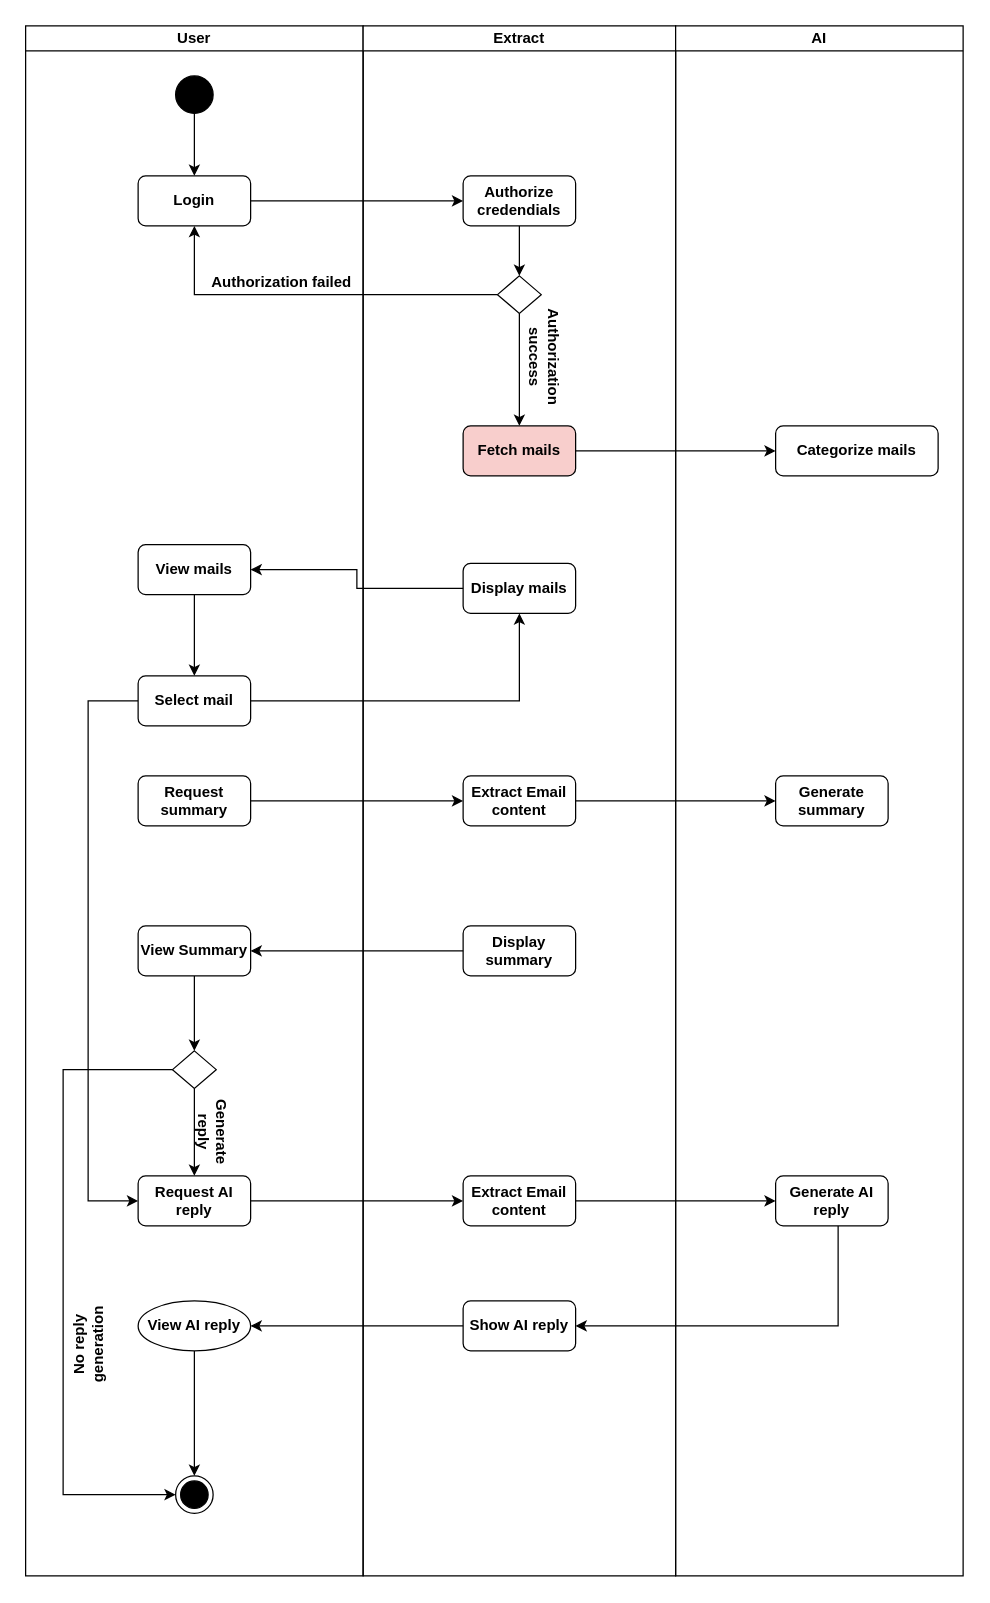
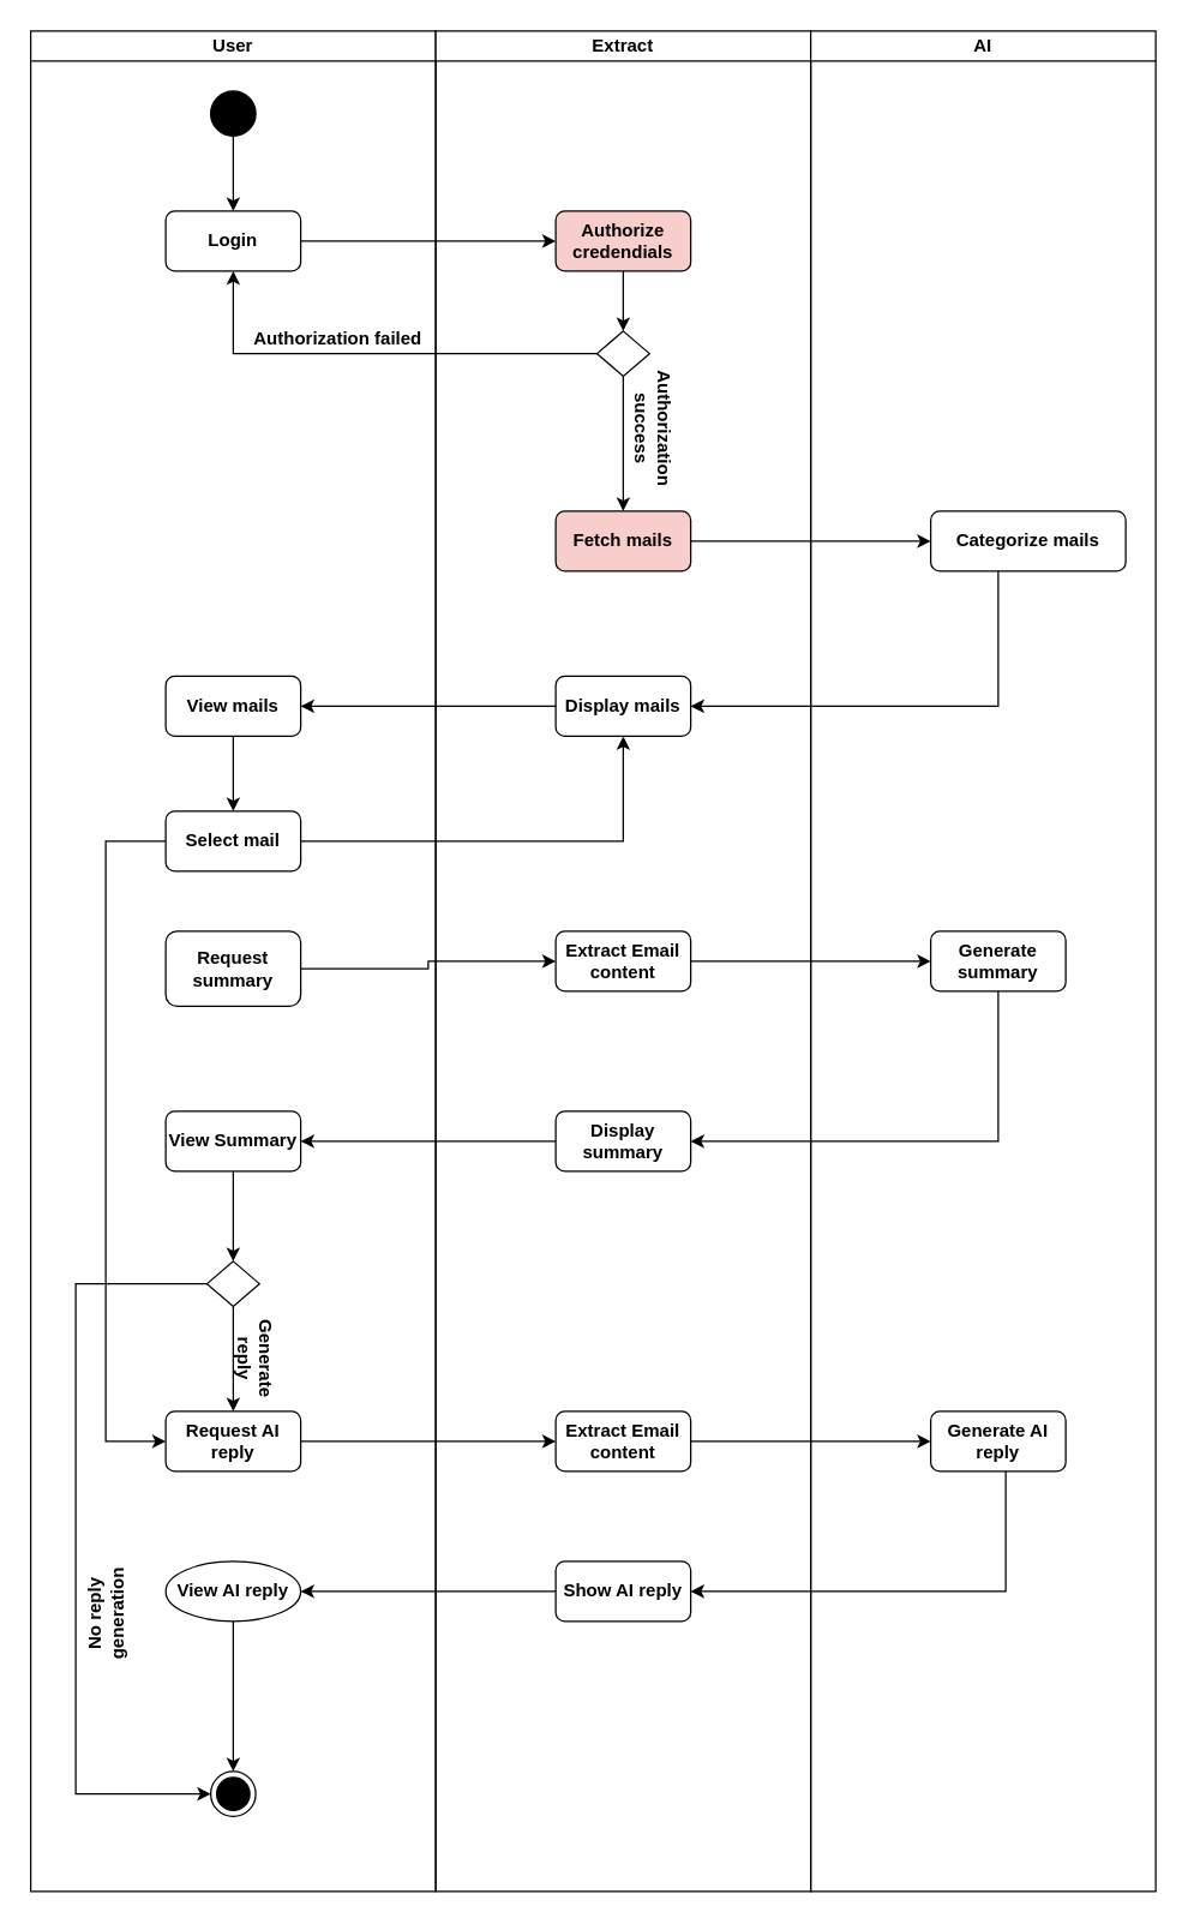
  <mxCell id="0" />
  <mxCell id="1" parent="0" />
  <mxCell id="2" value="&lt;b&gt;User&lt;/b&gt;" style="swimlane;startSize=20;whiteSpace=wrap;html=1;fontStyle=0" parent="1" vertex="1"><mxGeometry x="20" y="20" width="270" height="1240" as="geometry" /></mxCell>
  <mxCell id="3" style="edgeStyle=orthogonalEdgeStyle;rounded=0;orthogonalLoop=1;jettySize=auto;html=1;exitX=0.5;exitY=1;exitDx=0;exitDy=0;entryX=0.5;entryY=0;entryDx=0;entryDy=0;" parent="2" source="4" target="5" edge="1"><mxGeometry relative="1" as="geometry" /></mxCell>
  <mxCell id="4" value="" style="ellipse;fillColor=strokeColor;html=1;fontStyle=0" parent="2" vertex="1"><mxGeometry x="120" y="40" width="30" height="30" as="geometry" /></mxCell>
  <mxCell id="5" value="Login" style="rounded=1;whiteSpace=wrap;html=1;fontStyle=1" parent="2" vertex="1"><mxGeometry x="90" y="120" width="90" height="40" as="geometry" /></mxCell>
  <mxCell id="6" value="Authorization failed" style="text;html=1;align=center;verticalAlign=middle;whiteSpace=wrap;rounded=0;fontStyle=1" parent="2" vertex="1"><mxGeometry x="130" y="190" width="150" height="30" as="geometry" /></mxCell>
  <mxCell id="7" style="edgeStyle=orthogonalEdgeStyle;rounded=0;orthogonalLoop=1;jettySize=auto;html=1;entryX=0.5;entryY=0;entryDx=0;entryDy=0;fontStyle=0" parent="2" source="8" target="11" edge="1"><mxGeometry relative="1" as="geometry" /></mxCell>
- <mxCell id="8" value="View mails" style="rounded=1;whiteSpace=wrap;html=1;fontStyle=1" parent="2" vertex="1"><mxGeometry x="90" y="415" width="90" height="40" as="geometry" /></mxCell>
+ <mxCell id="8" value="View mails" style="rounded=1;whiteSpace=wrap;html=1;fontStyle=1" parent="2" vertex="1"><mxGeometry x="90" y="430" width="90" height="40" as="geometry" /></mxCell>
  <mxCell id="9" value="" style="edgeStyle=orthogonalEdgeStyle;rounded=0;orthogonalLoop=1;jettySize=auto;html=1;" parent="2" source="11" target="31" edge="1"><mxGeometry relative="1" as="geometry" /></mxCell>
  <mxCell id="10" style="edgeStyle=orthogonalEdgeStyle;rounded=0;orthogonalLoop=1;jettySize=auto;html=1;entryX=0;entryY=0.5;entryDx=0;entryDy=0;" parent="2" source="11" target="15" edge="1"><mxGeometry relative="1" as="geometry"><Array as="points"><mxPoint x="50" y="540" /><mxPoint x="50" y="940" /></Array></mxGeometry></mxCell>
  <mxCell id="11" value="Select mail" style="rounded=1;whiteSpace=wrap;html=1;fontStyle=1" parent="2" vertex="1"><mxGeometry x="90" y="520" width="90" height="40" as="geometry" /></mxCell>
- <mxCell id="12" value="Request summary" style="rounded=1;whiteSpace=wrap;html=1;fontStyle=1" parent="2" vertex="1"><mxGeometry x="90" y="600" width="90" height="40" as="geometry" /></mxCell>
+ <mxCell id="12" value="Request summary" style="rounded=1;whiteSpace=wrap;html=1;fontStyle=1" parent="2" vertex="1"><mxGeometry x="90" y="600" width="90" height="50" as="geometry" /></mxCell>
  <mxCell id="13" style="edgeStyle=orthogonalEdgeStyle;rounded=0;orthogonalLoop=1;jettySize=auto;html=1;" parent="2" source="14" target="20" edge="1"><mxGeometry relative="1" as="geometry" /></mxCell>
  <mxCell id="14" value="View Summary" style="rounded=1;whiteSpace=wrap;html=1;fontStyle=1" parent="2" vertex="1"><mxGeometry x="90" y="720" width="90" height="40" as="geometry" /></mxCell>
  <mxCell id="15" value="Request AI reply" style="rounded=1;whiteSpace=wrap;html=1;fontStyle=1" parent="2" vertex="1"><mxGeometry x="90" y="920" width="90" height="40" as="geometry" /></mxCell>
  <mxCell id="16" style="edgeStyle=orthogonalEdgeStyle;rounded=0;orthogonalLoop=1;jettySize=auto;html=1;entryX=0.5;entryY=0;entryDx=0;entryDy=0;" parent="2" source="17" target="22" edge="1"><mxGeometry relative="1" as="geometry"><mxPoint x="135" y="1150" as="targetPoint" /></mxGeometry></mxCell>
  <mxCell id="17" value="View AI reply" style="ellipse;whiteSpace=wrap;html=1;fontStyle=1;" parent="2" vertex="1"><mxGeometry x="90" y="1020" width="90" height="40" as="geometry" /></mxCell>
  <mxCell id="18" style="edgeStyle=orthogonalEdgeStyle;rounded=0;orthogonalLoop=1;jettySize=auto;html=1;entryX=0.5;entryY=0;entryDx=0;entryDy=0;" parent="2" source="20" target="15" edge="1"><mxGeometry relative="1" as="geometry" /></mxCell>
  <mxCell id="19" style="edgeStyle=orthogonalEdgeStyle;rounded=0;orthogonalLoop=1;jettySize=auto;html=1;exitX=0;exitY=0.5;exitDx=0;exitDy=0;entryX=0;entryY=0.5;entryDx=0;entryDy=0;" parent="2" source="20" target="22" edge="1"><mxGeometry relative="1" as="geometry"><Array as="points"><mxPoint x="30" y="835" /><mxPoint x="30" y="1175" /></Array></mxGeometry></mxCell>
  <mxCell id="20" value="" style="rhombus;whiteSpace=wrap;html=1;fontStyle=0" parent="2" vertex="1"><mxGeometry x="117.5" y="820" width="35" height="30" as="geometry" /></mxCell>
  <mxCell id="21" value="Generate reply" style="text;html=1;align=center;verticalAlign=middle;whiteSpace=wrap;rounded=0;fontStyle=1;rotation=90;" parent="2" vertex="1"><mxGeometry x="110" y="870" width="80" height="30" as="geometry" /></mxCell>
  <mxCell id="22" value="" style="ellipse;html=1;shape=endState;fillColor=strokeColor;" parent="2" vertex="1"><mxGeometry x="120" y="1160" width="30" height="30" as="geometry" /></mxCell>
  <mxCell id="23" value="No reply generation" style="text;html=1;align=center;verticalAlign=middle;whiteSpace=wrap;rounded=0;fontStyle=1;rotation=270;" parent="2" vertex="1"><mxGeometry x="10" y="1040" width="80" height="30" as="geometry" /></mxCell>
  <mxCell id="24" value="Extract" style="swimlane;startSize=20;whiteSpace=wrap;html=1;fontStyle=1" parent="1" vertex="1"><mxGeometry x="290" y="20" width="250" height="1240" as="geometry" /></mxCell>
  <mxCell id="25" style="edgeStyle=orthogonalEdgeStyle;rounded=0;orthogonalLoop=1;jettySize=auto;html=1;exitX=0.5;exitY=1;exitDx=0;exitDy=0;entryX=0.5;entryY=0;entryDx=0;entryDy=0;fontStyle=0" parent="24" source="26" target="28" edge="1"><mxGeometry relative="1" as="geometry" /></mxCell>
- <mxCell id="26" value="Authorize credendials" style="rounded=1;whiteSpace=wrap;html=1;fontStyle=1" parent="24" vertex="1"><mxGeometry x="80" y="120" width="90" height="40" as="geometry" /></mxCell>
+ <mxCell id="26" value="Authorize credendials" style="rounded=1;whiteSpace=wrap;html=1;fontStyle=1;fillColor=#f8cecc;" parent="24" vertex="1"><mxGeometry x="80" y="120" width="90" height="40" as="geometry" /></mxCell>
  <mxCell id="27" style="edgeStyle=orthogonalEdgeStyle;rounded=0;orthogonalLoop=1;jettySize=auto;html=1;exitX=0.5;exitY=1;exitDx=0;exitDy=0;fontStyle=0" parent="24" source="28" target="29" edge="1"><mxGeometry relative="1" as="geometry" /></mxCell>
  <mxCell id="28" value="" style="rhombus;whiteSpace=wrap;html=1;fontStyle=0" parent="24" vertex="1"><mxGeometry x="107.5" y="200" width="35" height="30" as="geometry" /></mxCell>
  <mxCell id="29" value="&lt;b&gt;Fetch mails&lt;/b&gt;" style="rounded=1;whiteSpace=wrap;html=1;fontStyle=0;fillColor=#f8cecc;" parent="24" vertex="1"><mxGeometry x="80" y="320" width="90" height="40" as="geometry" /></mxCell>
  <mxCell id="30" value="Authorization success" style="text;html=1;align=center;verticalAlign=middle;whiteSpace=wrap;rounded=0;rotation=90;fontStyle=1" parent="24" vertex="1"><mxGeometry x="90" y="250" width="110" height="30" as="geometry" /></mxCell>
  <mxCell id="31" value="Display mails" style="rounded=1;whiteSpace=wrap;html=1;fontStyle=1" parent="24" vertex="1"><mxGeometry x="80" y="430" width="90" height="40" as="geometry" /></mxCell>
  <mxCell id="32" value="Extract Email content" style="rounded=1;whiteSpace=wrap;html=1;fontStyle=1" parent="24" vertex="1"><mxGeometry x="80" y="600" width="90" height="40" as="geometry" /></mxCell>
  <mxCell id="33" value="Display summary" style="rounded=1;whiteSpace=wrap;html=1;fontStyle=1" parent="24" vertex="1"><mxGeometry x="80" y="720" width="90" height="40" as="geometry" /></mxCell>
  <mxCell id="34" value="Extract Email content" style="rounded=1;whiteSpace=wrap;html=1;fontStyle=1" parent="24" vertex="1"><mxGeometry x="80" y="920" width="90" height="40" as="geometry" /></mxCell>
  <mxCell id="35" value="Show AI reply" style="rounded=1;whiteSpace=wrap;html=1;fontStyle=1" parent="24" vertex="1"><mxGeometry x="80" y="1020" width="90" height="40" as="geometry" /></mxCell>
  <mxCell id="36" value="&lt;b&gt;AI&lt;/b&gt;" style="swimlane;startSize=20;whiteSpace=wrap;html=1;fontStyle=0" parent="1" vertex="1"><mxGeometry x="540" y="20" width="230" height="1240" as="geometry" /></mxCell>
  <mxCell id="37" value="Generate summary" style="rounded=1;whiteSpace=wrap;html=1;fontStyle=1" parent="36" vertex="1"><mxGeometry x="80" y="600" width="90" height="40" as="geometry" /></mxCell>
  <mxCell id="38" value="Generate AI reply" style="rounded=1;whiteSpace=wrap;html=1;fontStyle=1" parent="36" vertex="1"><mxGeometry x="80" y="920" width="90" height="40" as="geometry" /></mxCell>
  <mxCell id="39" value="&lt;b&gt;Categorize mails&lt;/b&gt;" style="rounded=1;whiteSpace=wrap;html=1;fontStyle=0" vertex="1" parent="36"><mxGeometry x="80" y="320" width="130" height="40" as="geometry" /></mxCell>
  <mxCell id="40" style="edgeStyle=orthogonalEdgeStyle;rounded=0;orthogonalLoop=1;jettySize=auto;html=1;exitX=1;exitY=0.5;exitDx=0;exitDy=0;entryX=0;entryY=0.5;entryDx=0;entryDy=0;fontStyle=0" parent="1" source="5" target="26" edge="1"><mxGeometry relative="1" as="geometry" /></mxCell>
  <mxCell id="41" style="edgeStyle=orthogonalEdgeStyle;rounded=0;orthogonalLoop=1;jettySize=auto;html=1;exitX=0;exitY=0.5;exitDx=0;exitDy=0;entryX=0.5;entryY=1;entryDx=0;entryDy=0;fontStyle=0" parent="1" source="28" target="5" edge="1"><mxGeometry relative="1" as="geometry" /></mxCell>
  <mxCell id="42" style="edgeStyle=orthogonalEdgeStyle;rounded=0;orthogonalLoop=1;jettySize=auto;html=1;entryX=1;entryY=0.5;entryDx=0;entryDy=0;fontStyle=0" parent="1" source="31" target="8" edge="1"><mxGeometry relative="1" as="geometry" /></mxCell>
  <mxCell id="43" style="edgeStyle=orthogonalEdgeStyle;rounded=0;orthogonalLoop=1;jettySize=auto;html=1;" parent="1" source="12" target="32" edge="1"><mxGeometry relative="1" as="geometry" /></mxCell>
  <mxCell id="44" style="edgeStyle=orthogonalEdgeStyle;rounded=0;orthogonalLoop=1;jettySize=auto;html=1;entryX=0;entryY=0.5;entryDx=0;entryDy=0;" parent="1" source="32" target="37" edge="1"><mxGeometry relative="1" as="geometry" /></mxCell>
+ <mxCell id="45" style="edgeStyle=orthogonalEdgeStyle;rounded=0;orthogonalLoop=1;jettySize=auto;html=1;entryX=1;entryY=0.5;entryDx=0;entryDy=0;" parent="1" source="37" target="33" edge="1"><mxGeometry relative="1" as="geometry"><Array as="points"><mxPoint x="665" y="760" /></Array></mxGeometry></mxCell>
  <mxCell id="46" style="edgeStyle=orthogonalEdgeStyle;rounded=0;orthogonalLoop=1;jettySize=auto;html=1;entryX=1;entryY=0.5;entryDx=0;entryDy=0;" parent="1" source="33" target="14" edge="1"><mxGeometry relative="1" as="geometry" /></mxCell>
  <mxCell id="47" style="edgeStyle=orthogonalEdgeStyle;rounded=0;orthogonalLoop=1;jettySize=auto;html=1;exitX=1;exitY=0.5;exitDx=0;exitDy=0;entryX=0;entryY=0.5;entryDx=0;entryDy=0;" parent="1" source="15" target="34" edge="1"><mxGeometry relative="1" as="geometry" /></mxCell>
  <mxCell id="48" style="edgeStyle=orthogonalEdgeStyle;rounded=0;orthogonalLoop=1;jettySize=auto;html=1;" parent="1" source="34" target="38" edge="1"><mxGeometry relative="1" as="geometry" /></mxCell>
  <mxCell id="49" style="edgeStyle=orthogonalEdgeStyle;rounded=0;orthogonalLoop=1;jettySize=auto;html=1;entryX=1;entryY=0.5;entryDx=0;entryDy=0;" parent="1" source="38" target="35" edge="1"><mxGeometry relative="1" as="geometry"><Array as="points"><mxPoint x="670" y="1060" /></Array></mxGeometry></mxCell>
  <mxCell id="50" style="edgeStyle=orthogonalEdgeStyle;rounded=0;orthogonalLoop=1;jettySize=auto;html=1;" parent="1" source="35" target="17" edge="1"><mxGeometry relative="1" as="geometry" /></mxCell>
  <mxCell id="51" style="edgeStyle=orthogonalEdgeStyle;rounded=0;orthogonalLoop=1;jettySize=auto;html=1;entryX=0;entryY=0.5;entryDx=0;entryDy=0;" edge="1" parent="1" source="29" target="39"><mxGeometry relative="1" as="geometry" /></mxCell>
+ <mxCell id="52" style="edgeStyle=orthogonalEdgeStyle;rounded=0;orthogonalLoop=1;jettySize=auto;html=1;entryX=1;entryY=0.5;entryDx=0;entryDy=0;" edge="1" parent="1" source="39" target="31"><mxGeometry relative="1" as="geometry"><Array as="points"><mxPoint x="665" y="470" /></Array></mxGeometry></mxCell>
